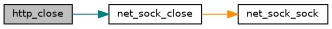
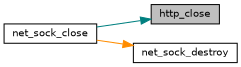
  digraph {
    rankdir=LR
    node [color=black fillcolor=white fontname=Helvetica fontsize=10 shape=record style=filled]
    edge [fontname=Helvetica fontsize=10 labelfontname=Helvetica labelfontsize=10 style=solid]
    n1 [fillcolor=grey75 fontcolor=black height=0.2 label=http_close width=0.4]
    n2 [height=0.2 label=net_sock_close width=0.4]
-   n3 [height=0.2 label=net_sock_sock width=0.4]
-   n1 -> n2 [color=teal]
+   n3 [height=0.2 label=net_sock_destroy width=0.4]
+   n2 -> n1 [color=teal]
    n2 -> n3 [color=darkorange]
  }
